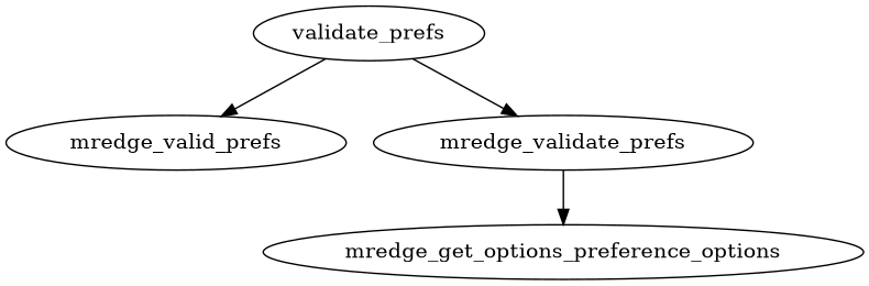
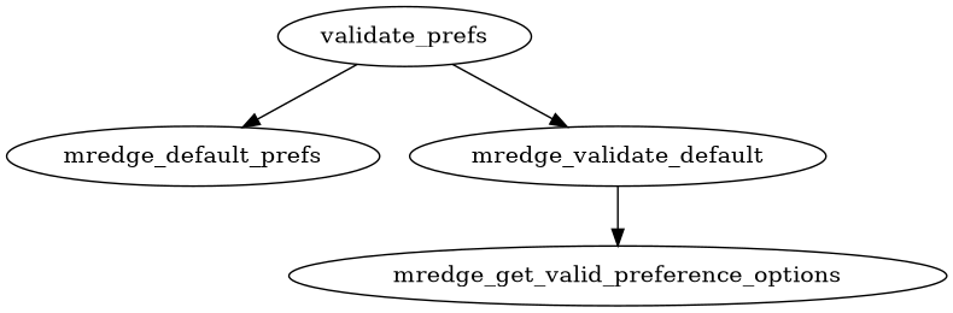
  digraph {
    n1 [label=validate_prefs]
-   mredge_default_prefs [label=mredge_valid_prefs]
-   mredge_validate_prefs
-   mredge_get_valid_preference_options [label=mredge_get_options_preference_options]
+   mredge_default_prefs
+   mredge_validate_prefs [label=mredge_validate_default]
+   mredge_get_valid_preference_options
    n1 -> mredge_default_prefs
    n1 -> mredge_validate_prefs
    mredge_validate_prefs -> mredge_get_valid_preference_options
  }
